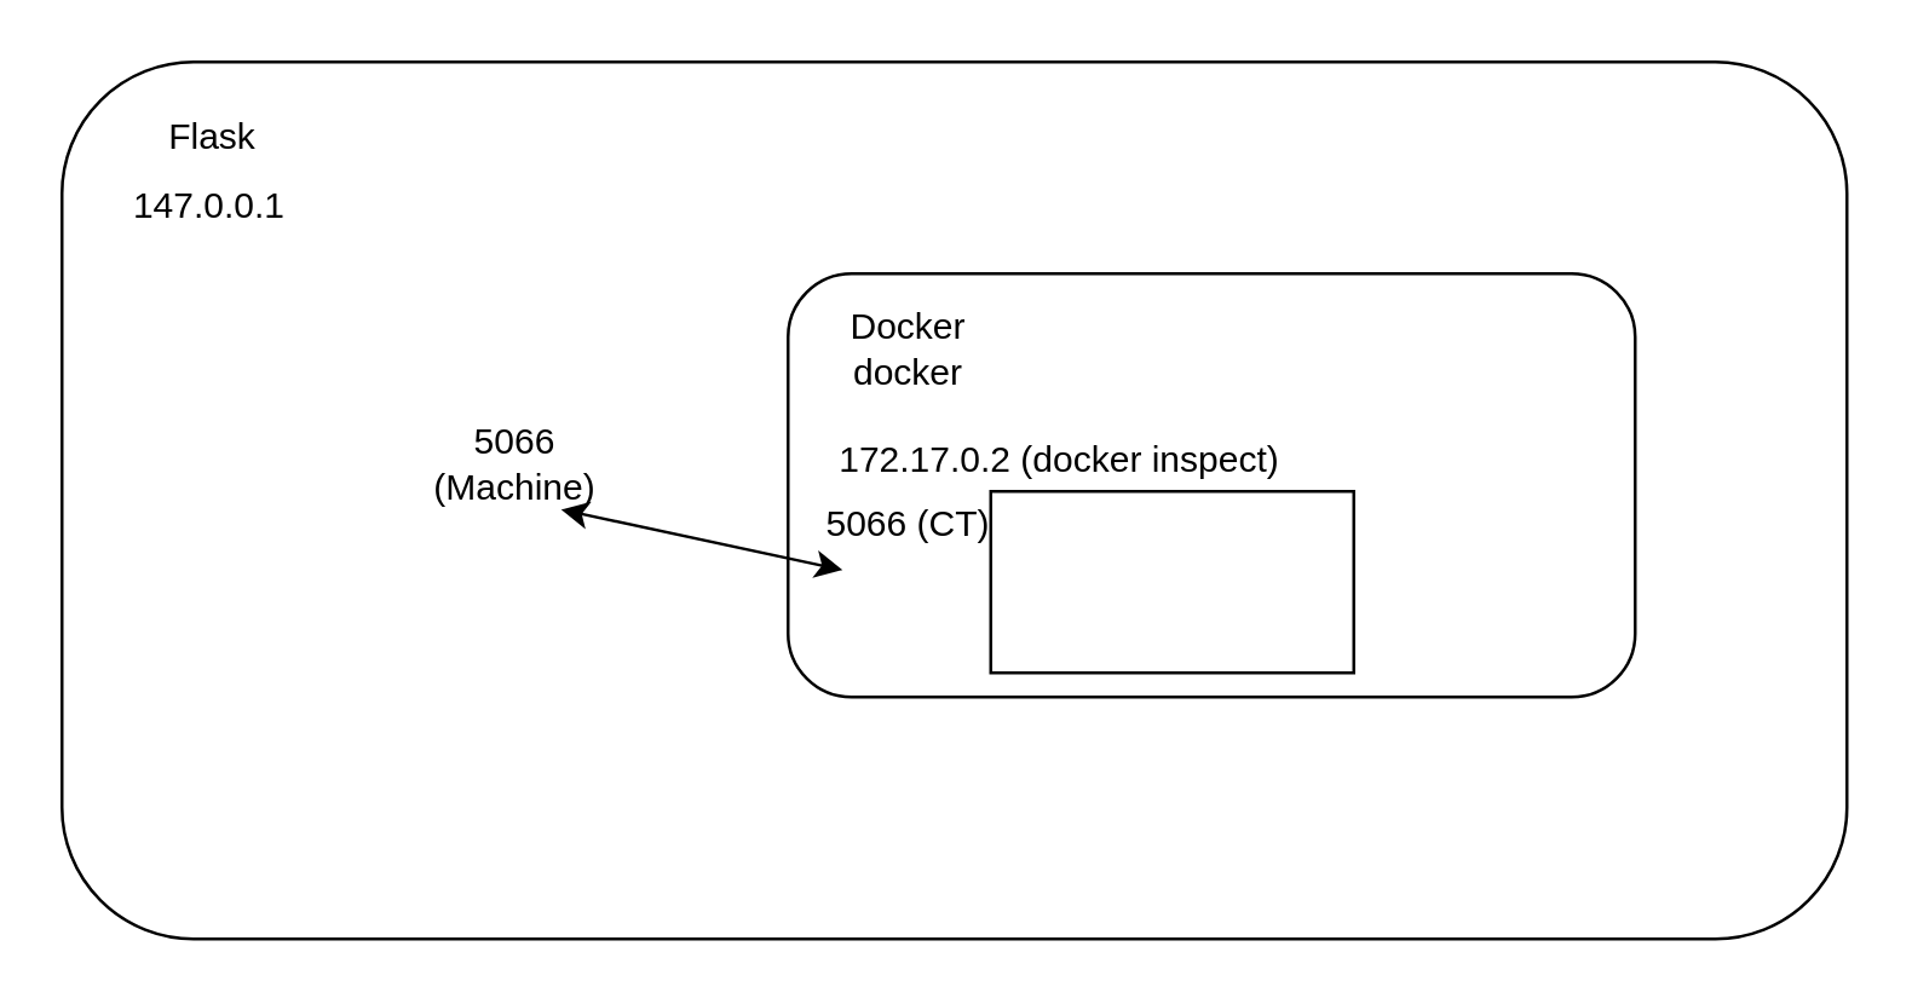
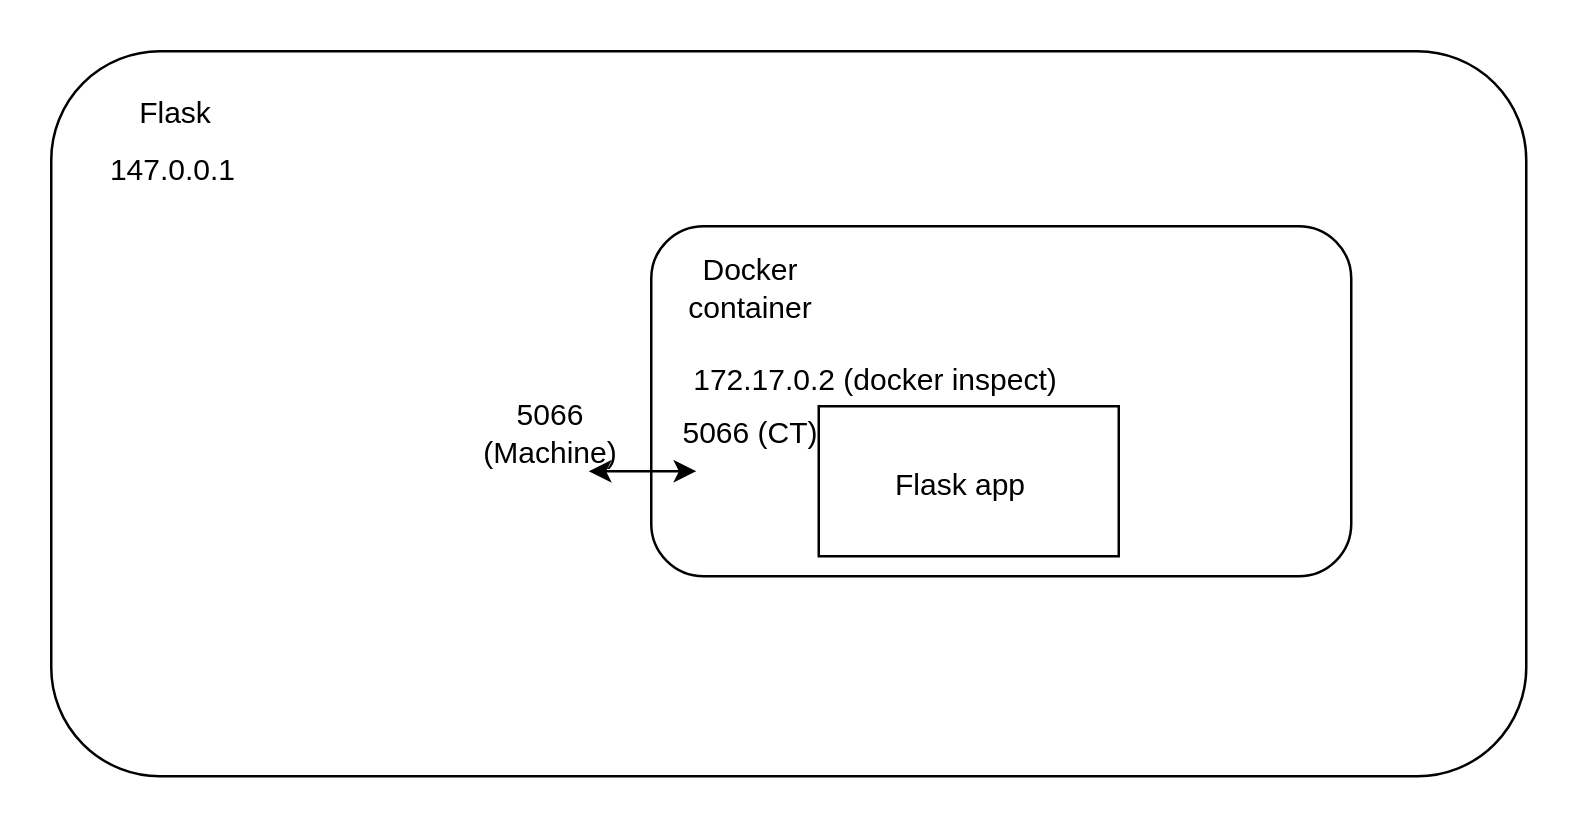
  <mxCell id="0" />
  <mxCell id="1" parent="0" />
  <mxCell id="2" value="" style="rounded=1;whiteSpace=wrap;html=1;" vertex="1" parent="1"><mxGeometry x="20" y="20" width="590" height="290" as="geometry" /></mxCell>
  <mxCell id="3" value="&lt;div&gt;Flask&lt;/div&gt;" style="text;html=1;align=center;verticalAlign=middle;whiteSpace=wrap;rounded=0;" vertex="1" parent="1"><mxGeometry x="40" y="30" width="60" height="30" as="geometry" /></mxCell>
  <mxCell id="4" value="" style="rounded=1;whiteSpace=wrap;html=1;" vertex="1" parent="1"><mxGeometry x="260" y="90" width="280" height="140" as="geometry" /></mxCell>
- <mxCell id="5" value="Docker docker" style="text;html=1;align=center;verticalAlign=middle;whiteSpace=wrap;rounded=0;" vertex="1" parent="1"><mxGeometry x="270" y="100" width="60" height="30" as="geometry" /></mxCell>
+ <mxCell id="5" value="Docker container" style="text;html=1;align=center;verticalAlign=middle;whiteSpace=wrap;rounded=0;" vertex="1" parent="1"><mxGeometry x="270" y="100" width="60" height="30" as="geometry" /></mxCell>
  <mxCell id="6" value="" style="endArrow=classic;startArrow=classic;html=1;rounded=0;exitX=0.75;exitY=1;exitDx=0;exitDy=0;" edge="1" parent="1" source="7"><mxGeometry width="50" height="50" relative="1" as="geometry"><mxPoint x="236" y="223" as="sourcePoint" /><mxPoint x="278" y="188" as="targetPoint" /></mxGeometry></mxCell>
- <mxCell id="7" value="5066 (Machine)" style="text;html=1;align=center;verticalAlign=middle;whiteSpace=wrap;rounded=0;" vertex="1" parent="1"><mxGeometry x="140" y="138" width="60" height="30" as="geometry" /></mxCell>
+ <mxCell id="7" value="5066 (Machine)" style="text;html=1;align=center;verticalAlign=middle;whiteSpace=wrap;rounded=0;" vertex="1" parent="1"><mxGeometry x="190" y="158" width="60" height="30" as="geometry" /></mxCell>
  <mxCell id="8" value="" style="rounded=0;whiteSpace=wrap;html=1;" vertex="1" parent="1"><mxGeometry x="327" y="162" width="120" height="60" as="geometry" /></mxCell>
+ <mxCell id="9" value="Flask app" style="text;html=1;align=center;verticalAlign=middle;whiteSpace=wrap;rounded=0;" vertex="1" parent="1"><mxGeometry x="354" y="179" width="60" height="30" as="geometry" /></mxCell>
  <mxCell id="10" value="172.17.0.2 (docker inspect)" style="text;html=1;align=center;verticalAlign=middle;whiteSpace=wrap;rounded=0;" vertex="1" parent="1"><mxGeometry x="255" y="137" width="190" height="30" as="geometry" /></mxCell>
  <mxCell id="11" value="147.0.0.1" style="text;html=1;align=center;verticalAlign=middle;whiteSpace=wrap;rounded=0;" vertex="1" parent="1"><mxGeometry x="39" y="53" width="60" height="30" as="geometry" /></mxCell>
  <mxCell id="12" value="5066 (CT)" style="text;html=1;align=center;verticalAlign=middle;whiteSpace=wrap;rounded=0;" vertex="1" parent="1"><mxGeometry x="270" y="158" width="60" height="30" as="geometry" /></mxCell>
